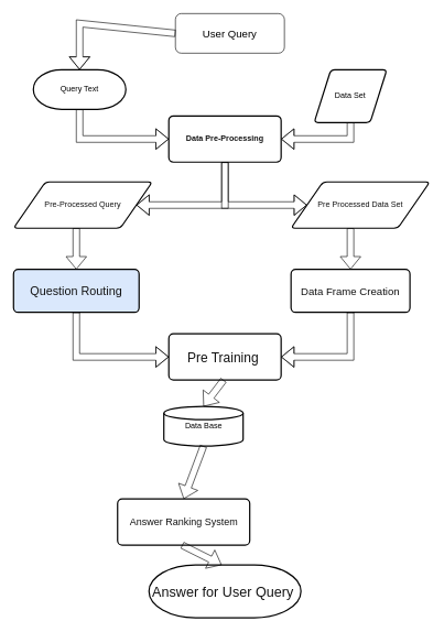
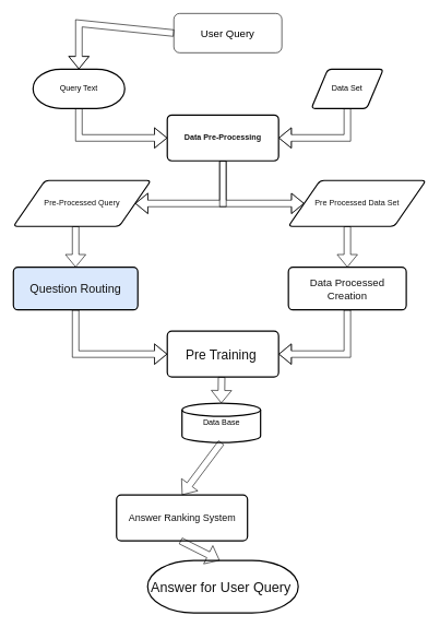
  <mxCell id="0" />
  <mxCell id="1" parent="0" />
  <mxCell id="2" value="User Query" style="rounded=1;whiteSpace=wrap;html=1;fontSize=16;" parent="1" vertex="1"><mxGeometry x="265" y="20" width="165" height="60" as="geometry" /></mxCell>
  <mxCell id="3" value="Query Text" style="strokeWidth=2;html=1;shape=mxgraph.flowchart.terminator;whiteSpace=wrap;" parent="1" vertex="1"><mxGeometry x="50" y="105" width="140" height="60" as="geometry" /></mxCell>
- <mxCell id="4" value="Data Set" style="shape=parallelogram;html=1;strokeWidth=2;perimeter=parallelogramPerimeter;whiteSpace=wrap;rounded=1;arcSize=12;size=0.23;" parent="1" vertex="1"><mxGeometry x="475" y="105" width="110" height="80" as="geometry" /></mxCell>
+ <mxCell id="4" value="Data Set" style="shape=parallelogram;html=1;strokeWidth=2;perimeter=parallelogramPerimeter;whiteSpace=wrap;rounded=1;arcSize=12;size=0.23;" parent="1" vertex="1"><mxGeometry x="475" y="105" width="110" height="60" as="geometry" /></mxCell>
  <mxCell id="5" value="&lt;font color=&quot;#121212&quot;&gt;&lt;b&gt;Data Pre-Processing&lt;/b&gt;&lt;/font&gt;" style="rounded=1;whiteSpace=wrap;html=1;absoluteArcSize=1;arcSize=14;strokeWidth=2;" parent="1" vertex="1"><mxGeometry x="255" y="175" width="170" height="70" as="geometry" /></mxCell>
  <mxCell id="6" value="" style="shape=flexArrow;endArrow=classic;html=1;rounded=0;entryX=0;entryY=0.5;entryDx=0;entryDy=0;exitX=0.5;exitY=1;exitDx=0;exitDy=0;exitPerimeter=0;" parent="1" source="3" target="5" edge="1"><mxGeometry width="50" height="50" relative="1" as="geometry"><mxPoint x="120" y="125" as="sourcePoint" /><mxPoint x="180" y="115" as="targetPoint" /><Array as="points"><mxPoint x="120" y="210" /></Array></mxGeometry></mxCell>
  <mxCell id="7" value="" style="shape=flexArrow;endArrow=classic;html=1;rounded=0;exitX=0;exitY=0.5;exitDx=0;exitDy=0;entryX=0.5;entryY=0;entryDx=0;entryDy=0;entryPerimeter=0;" parent="1" source="2" target="3" edge="1"><mxGeometry width="50" height="50" relative="1" as="geometry"><mxPoint x="105" y="-5" as="sourcePoint" /><mxPoint x="155" y="-55" as="targetPoint" /><Array as="points"><mxPoint x="120" y="35" /></Array></mxGeometry></mxCell>
  <mxCell id="8" value="" style="shape=flexArrow;endArrow=classic;html=1;rounded=0;entryX=1;entryY=0.5;entryDx=0;entryDy=0;exitX=0.5;exitY=1;exitDx=0;exitDy=0;" parent="1" source="4" target="5" edge="1"><mxGeometry width="50" height="50" relative="1" as="geometry"><mxPoint x="530" y="105" as="sourcePoint" /><mxPoint x="570" y="12.12" as="targetPoint" /><Array as="points"><mxPoint x="530" y="210" /></Array></mxGeometry></mxCell>
  <mxCell id="9" value="&lt;font color=&quot;#121212&quot;&gt;Pre-Processed Query&lt;/font&gt;" style="shape=parallelogram;html=1;strokeWidth=2;perimeter=parallelogramPerimeter;whiteSpace=wrap;rounded=1;arcSize=12;size=0.23;" parent="1" vertex="1"><mxGeometry x="20" y="275" width="210" height="70" as="geometry" /></mxCell>
  <mxCell id="10" value="" style="shape=flexArrow;endArrow=classic;html=1;rounded=0;exitX=0.5;exitY=1;exitDx=0;exitDy=0;entryX=1;entryY=0.5;entryDx=0;entryDy=0;" parent="1" source="5" target="9" edge="1"><mxGeometry width="50" height="50" relative="1" as="geometry"><mxPoint x="340" y="215" as="sourcePoint" /><mxPoint x="250" y="295" as="targetPoint" /><Array as="points"><mxPoint x="340" y="310" /></Array></mxGeometry></mxCell>
  <mxCell id="11" value="" style="shape=flexArrow;endArrow=classic;html=1;rounded=0;exitX=0.5;exitY=1;exitDx=0;exitDy=0;entryX=0;entryY=0.5;entryDx=0;entryDy=0;" parent="1" source="5" target="12" edge="1"><mxGeometry width="50" height="50" relative="1" as="geometry"><mxPoint x="310" y="245" as="sourcePoint" /><mxPoint x="460" y="300" as="targetPoint" /><Array as="points"><mxPoint x="340" y="310" /></Array></mxGeometry></mxCell>
  <mxCell id="12" value="&lt;font color=&quot;#121212&quot;&gt;Pre Processed Data Set&lt;/font&gt;" style="shape=parallelogram;html=1;strokeWidth=2;perimeter=parallelogramPerimeter;whiteSpace=wrap;rounded=1;arcSize=12;size=0.23;" parent="1" vertex="1"><mxGeometry x="440" y="275" width="210" height="70" as="geometry" /></mxCell>
- <mxCell id="13" value="&lt;font style=&quot;font-size: 16px;&quot; color=&quot;#121212&quot;&gt;Data Frame Creation&lt;br&gt;&lt;/font&gt;" style="rounded=1;whiteSpace=wrap;html=1;absoluteArcSize=1;arcSize=14;strokeWidth=2;" parent="1" vertex="1"><mxGeometry x="440" y="407.5" width="180" height="65" as="geometry" /></mxCell>
+ <mxCell id="13" value="&lt;font style=&quot;font-size: 16px;&quot; color=&quot;#121212&quot;&gt;Data Processed Creation&lt;br&gt;&lt;/font&gt;" style="rounded=1;whiteSpace=wrap;html=1;absoluteArcSize=1;arcSize=14;strokeWidth=2;" parent="1" vertex="1"><mxGeometry x="440" y="407.5" width="180" height="65" as="geometry" /></mxCell>
  <mxCell id="14" value="" style="shape=flexArrow;endArrow=classic;html=1;rounded=0;entryX=0.5;entryY=0;entryDx=0;entryDy=0;" parent="1" target="13" edge="1"><mxGeometry width="50" height="50" relative="1" as="geometry"><mxPoint x="530" y="345" as="sourcePoint" /><mxPoint x="530" y="395" as="targetPoint" /></mxGeometry></mxCell>
  <mxCell id="15" value="&lt;span style=&quot;color: rgb(18, 18, 18); font-size: 18px;&quot;&gt;Question Routing&lt;/span&gt;&lt;font style=&quot;font-size: 16px;&quot; color=&quot;#121212&quot;&gt;&lt;br&gt;&lt;/font&gt;" style="rounded=1;whiteSpace=wrap;html=1;absoluteArcSize=1;arcSize=14;strokeWidth=2;fillColor=#dae8fc;" parent="1" vertex="1"><mxGeometry x="20" y="407.5" width="190" height="65" as="geometry" /></mxCell>
  <mxCell id="16" value="" style="shape=flexArrow;endArrow=classic;html=1;rounded=0;fontSize=18;entryX=0.5;entryY=0;entryDx=0;entryDy=0;" parent="1" target="15" edge="1"><mxGeometry width="50" height="50" relative="1" as="geometry"><mxPoint x="115" y="345" as="sourcePoint" /><mxPoint x="340" y="285" as="targetPoint" /></mxGeometry></mxCell>
- <mxCell id="17" value="Data Base" style="strokeWidth=2;html=1;shape=mxgraph.flowchart.database;whiteSpace=wrap;" parent="1" vertex="1"><mxGeometry x="247.5" y="615" width="120" height="60" as="geometry" /></mxCell>
+ <mxCell id="17" value="Data Base" style="strokeWidth=2;html=1;shape=mxgraph.flowchart.database;whiteSpace=wrap;" parent="1" vertex="1"><mxGeometry x="277.5" y="615" width="120" height="60" as="geometry" /></mxCell>
  <mxCell id="18" value="&lt;font style=&quot;font-size: 15px;&quot; color=&quot;#121212&quot;&gt;Answer Ranking System&lt;/font&gt;" style="rounded=1;whiteSpace=wrap;html=1;absoluteArcSize=1;arcSize=14;strokeWidth=2;" parent="1" vertex="1"><mxGeometry x="177.5" y="755" width="200" height="70" as="geometry" /></mxCell>
  <mxCell id="19" value="&lt;font style=&quot;font-size: 21px;&quot; color=&quot;#121212&quot;&gt;Answer for User Query&amp;nbsp;&lt;/font&gt;" style="strokeWidth=2;html=1;shape=mxgraph.flowchart.terminator;whiteSpace=wrap;" parent="1" vertex="1"><mxGeometry x="225" y="855" width="230" height="80" as="geometry" /></mxCell>
  <mxCell id="20" value="&lt;span style=&quot;color: rgb(18, 18, 18); font-size: 20px;&quot;&gt;Pre Training&amp;nbsp;&lt;/span&gt;" style="rounded=1;whiteSpace=wrap;html=1;absoluteArcSize=1;arcSize=14;strokeWidth=2;" parent="1" vertex="1"><mxGeometry x="255" y="505" width="170" height="70" as="geometry" /></mxCell>
  <mxCell id="21" value="" style="shape=flexArrow;endArrow=classic;html=1;rounded=0;fontSize=20;exitX=0.5;exitY=1;exitDx=0;exitDy=0;entryX=1;entryY=0.5;entryDx=0;entryDy=0;" parent="1" source="13" target="20" edge="1"><mxGeometry width="50" height="50" relative="1" as="geometry"><mxPoint x="1200" y="535" as="sourcePoint" /><mxPoint x="1250" y="485" as="targetPoint" /><Array as="points"><mxPoint x="530" y="540" /></Array></mxGeometry></mxCell>
  <mxCell id="22" value="" style="shape=flexArrow;endArrow=classic;html=1;rounded=0;entryX=0;entryY=0.5;entryDx=0;entryDy=0;exitX=0.5;exitY=1;exitDx=0;exitDy=0;" parent="1" source="15" target="20" edge="1"><mxGeometry width="50" height="50" relative="1" as="geometry"><mxPoint x="105.06" y="485" as="sourcePoint" /><mxPoint x="230" y="550" as="targetPoint" /><Array as="points"><mxPoint x="115" y="540" /></Array></mxGeometry></mxCell>
  <mxCell id="23" value="" style="shape=flexArrow;endArrow=classic;html=1;rounded=0;fontSize=20;exitX=0.5;exitY=1;exitDx=0;exitDy=0;exitPerimeter=0;entryX=0.5;entryY=0;entryDx=0;entryDy=0;" parent="1" source="17" target="18" edge="1"><mxGeometry width="50" height="50" relative="1" as="geometry"><mxPoint x="680" y="555" as="sourcePoint" /><mxPoint x="330" y="725" as="targetPoint" /></mxGeometry></mxCell>
  <mxCell id="24" value="" style="shape=flexArrow;endArrow=classic;html=1;rounded=0;fontSize=20;entryX=0.5;entryY=0;entryDx=0;entryDy=0;entryPerimeter=0;" parent="1" target="17" edge="1"><mxGeometry width="50" height="50" relative="1" as="geometry"><mxPoint x="338" y="575" as="sourcePoint" /><mxPoint x="650" y="595" as="targetPoint" /></mxGeometry></mxCell>
  <mxCell id="25" value="" style="shape=flexArrow;endArrow=classic;html=1;rounded=0;fontSize=20;exitX=0.488;exitY=1;exitDx=0;exitDy=0;exitPerimeter=0;" parent="1" source="18" edge="1"><mxGeometry width="50" height="50" relative="1" as="geometry"><mxPoint x="330" y="795" as="sourcePoint" /><mxPoint x="335" y="855" as="targetPoint" /></mxGeometry></mxCell>
